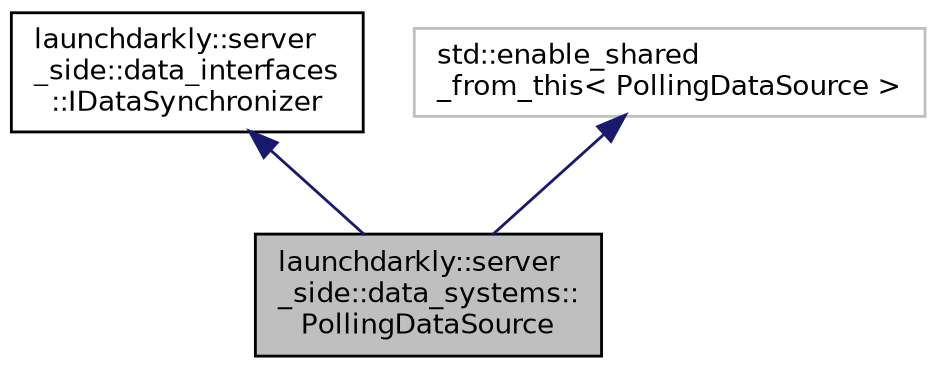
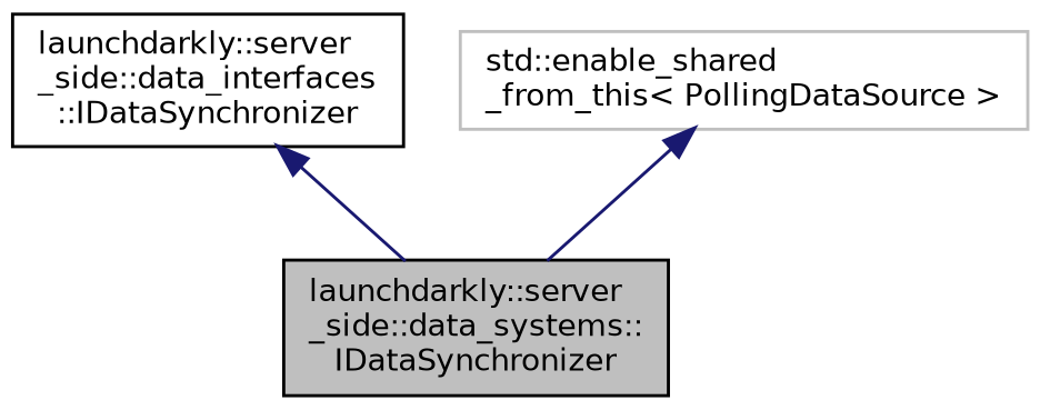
  digraph {
    rankdir=TB
    node [color=black fillcolor=white fontname=Helvetica fontsize=10 shape=record style=filled]
    edge [color=midnightblue dir=back fontname=Helvetica fontsize=10 labelfontname=Helvetica labelfontsize=10 style=solid]
-   n1 [fillcolor=grey75 fontcolor=black height=0.2 label="launchdarkly::server\l_side::data_systems::\lPollingDataSource" width=0.4]
+   n1 [fillcolor=grey75 fontcolor=black height=0.2 label="launchdarkly::server\l_side::data_systems::\lIDataSynchronizer" width=0.4]
    n2 [height=0.2 label="launchdarkly::server\l_side::data_interfaces\l::IDataSynchronizer" width=0.4]
    n3 [color=grey75 height=0.2 label="std::enable_shared\l_from_this\< PollingDataSource \>" width=0.4]
    n2 -> n1
    n3 -> n1
  }
